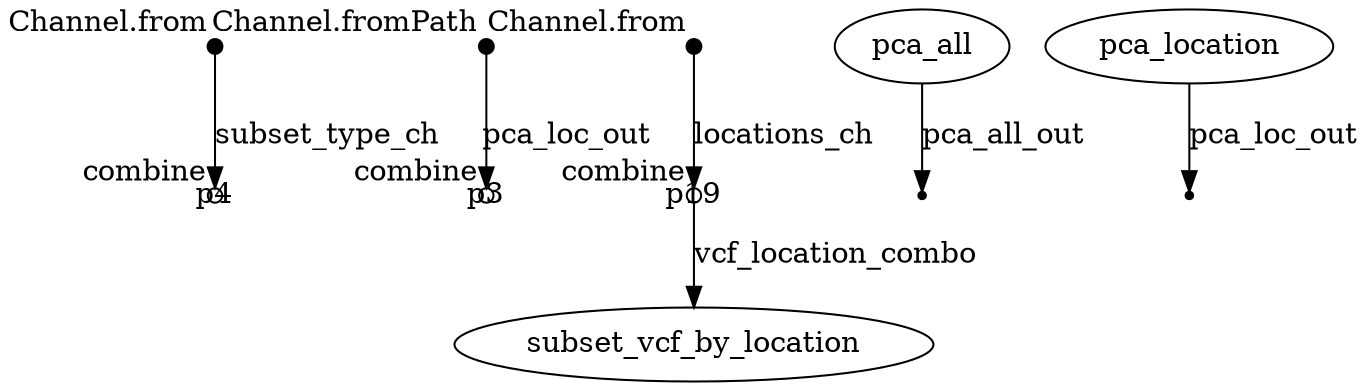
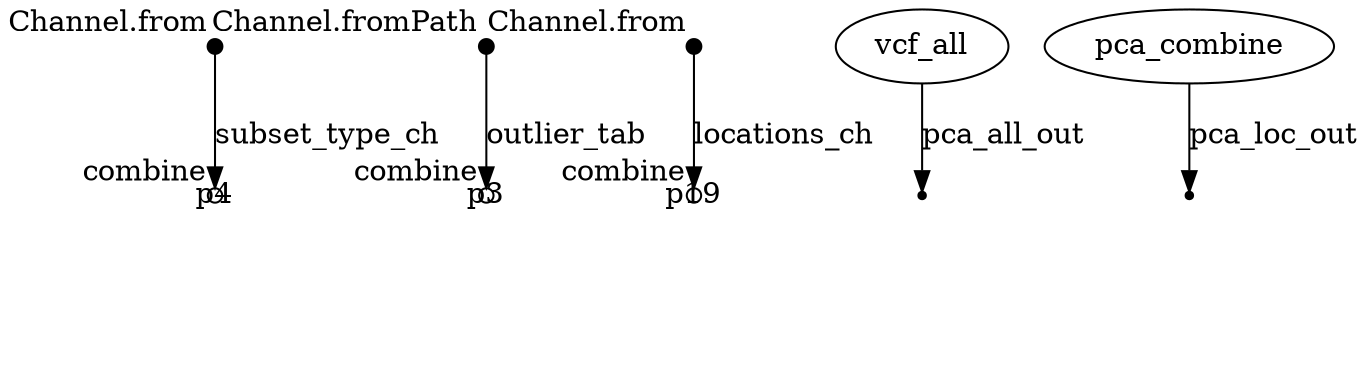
  digraph {
    node [fixedsize=true shape=point]
    p0 [width=0.1 xlabel="Channel.from"]
    p4 [shape=circle width=0.1 xlabel=combine]
    p1 [width=0.1 xlabel="Channel.fromPath"]
    p3 [shape=circle width=0.1 xlabel=combine]
    p19 [shape=circle width=0.1 xlabel=combine]
-   n6 [label=subset_vcf_by_location fixedsize="" shape=""]
-   n7 [label=pca_all fixedsize="" shape=""]
+   n7 [label=vcf_all fixedsize="" shape=""]
    p26 [fixedsize=""]
    p6 [width=0.1 xlabel="Channel.from"]
-   n10 [label=pca_location fixedsize="" shape=""]
+   n10 [label=pca_combine fixedsize="" shape=""]
    p22 [fixedsize=""]
    p0 -> p4 [label=subset_type_ch]
-   p1 -> p3 [label=pca_loc_out]
-   p19 -> n6 [label=vcf_location_combo]
+   p1 -> p3 [label=outlier_tab]
    n7 -> p26 [label=pca_all_out]
    p6 -> p19 [label=locations_ch]
    n10 -> p22 [label=pca_loc_out]
  }
